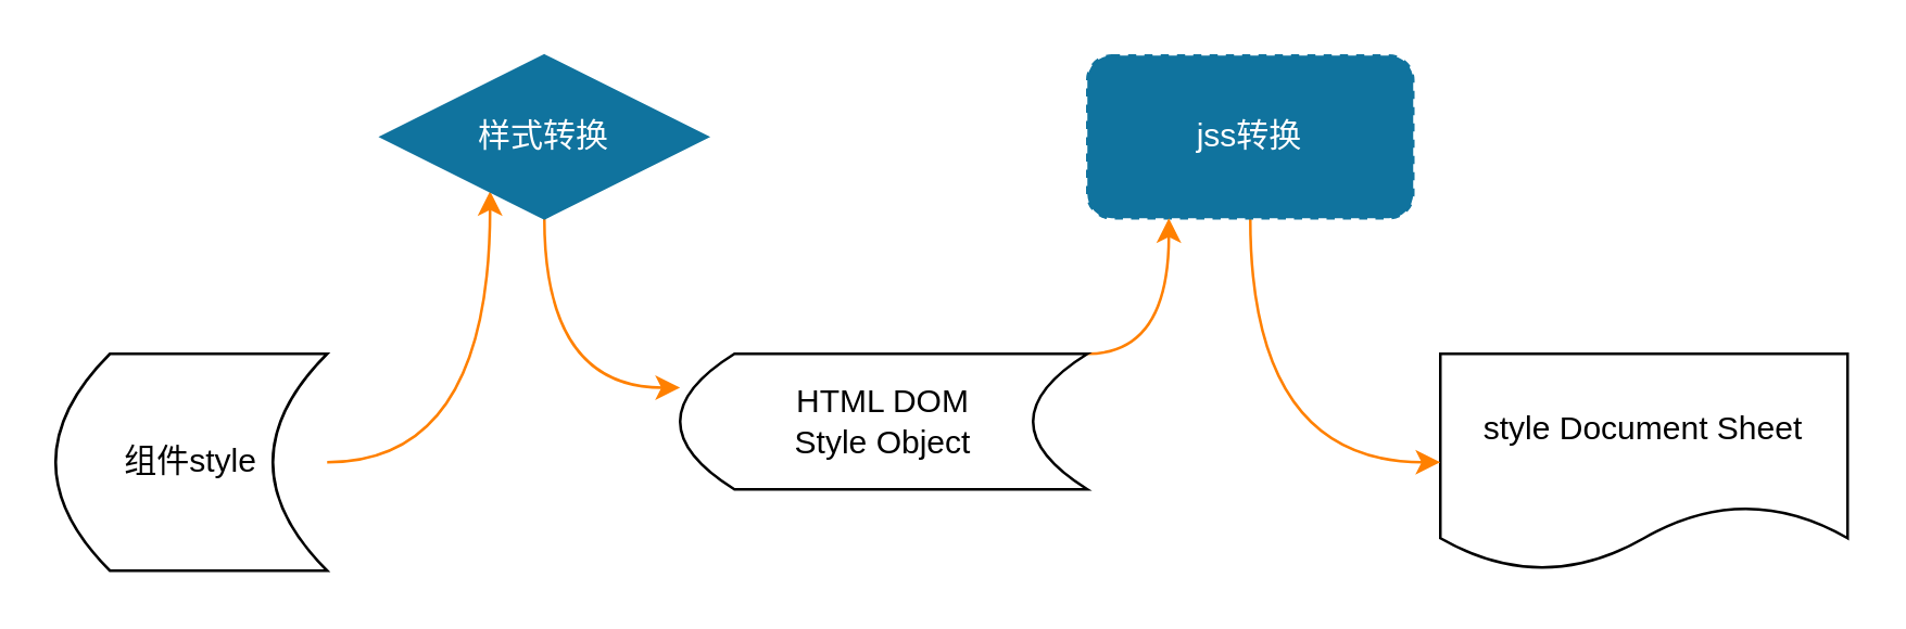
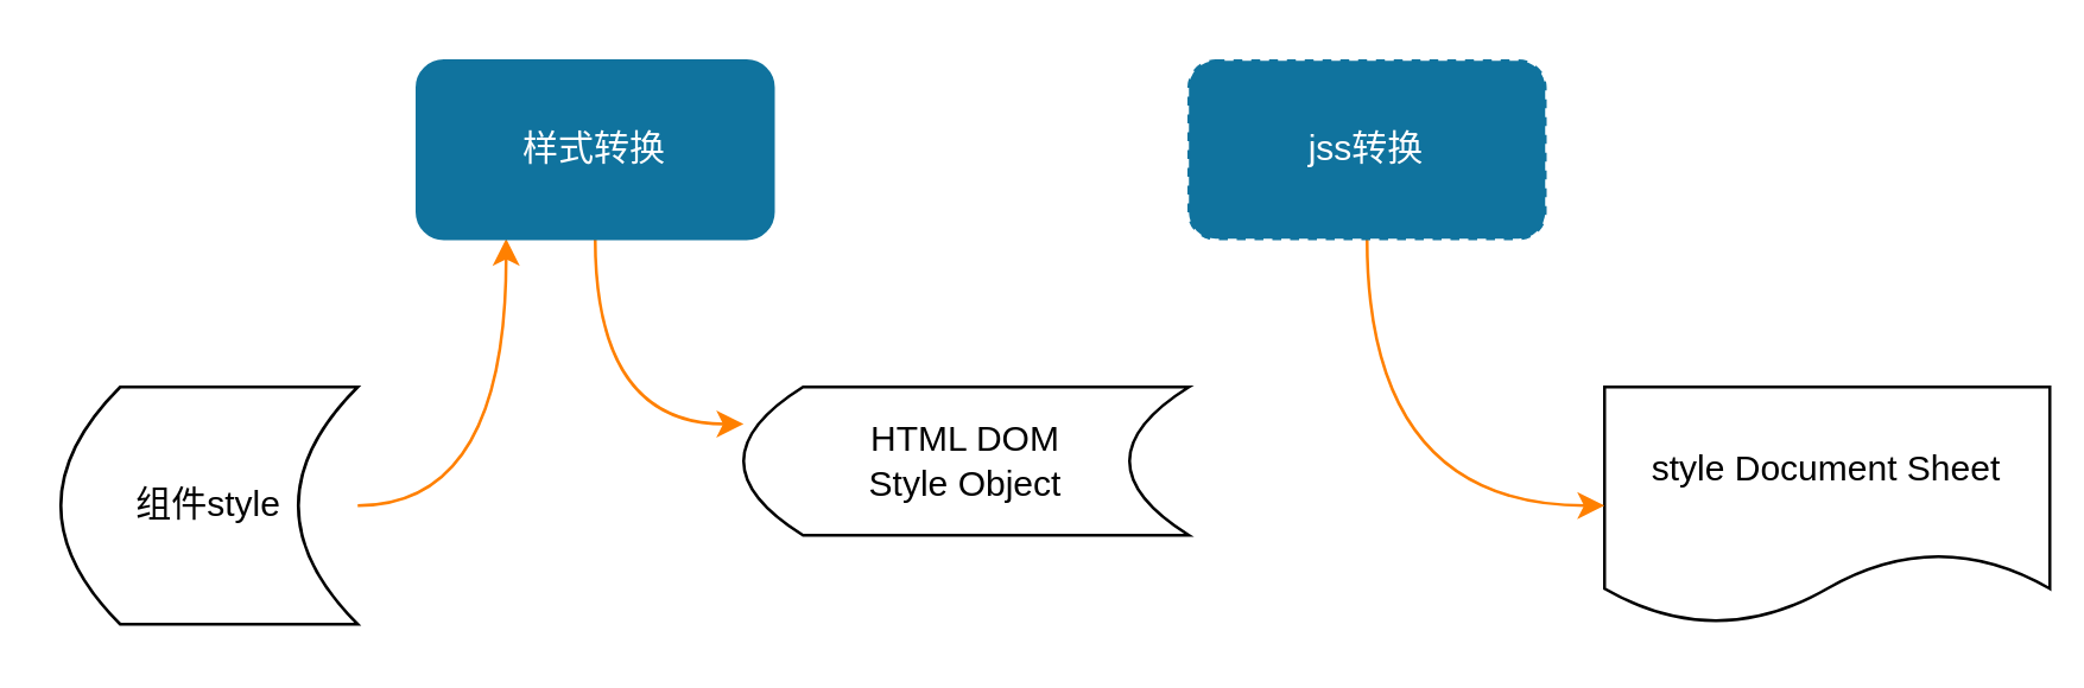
  <mxCell id="0" />
  <mxCell id="1" parent="0" />
- <mxCell id="2" value="style Document Sheet" style="shape=document;whiteSpace=wrap;html=1;boundedLbl=1;" vertex="1" parent="1"><mxGeometry x="530" y="130" width="150" height="80" as="geometry" /></mxCell>
+ <mxCell id="2" value="style Document Sheet" style="shape=document;whiteSpace=wrap;html=1;boundedLbl=1;" vertex="1" parent="1"><mxGeometry x="540" y="130" width="150" height="80" as="geometry" /></mxCell>
  <mxCell id="3" style="edgeStyle=orthogonalEdgeStyle;rounded=0;orthogonalLoop=1;jettySize=auto;html=1;exitX=1;exitY=0.5;exitDx=0;exitDy=0;entryX=0.25;entryY=1;entryDx=0;entryDy=0;fontColor=#FFFFFF;curved=1;strokeColor=#FF8000;" edge="1" parent="1" source="4" target="6"><mxGeometry relative="1" as="geometry" /></mxCell>
  <mxCell id="4" value="组件style" style="shape=dataStorage;whiteSpace=wrap;html=1;fixedSize=1;" vertex="1" parent="1"><mxGeometry x="20" y="130" width="100" height="80" as="geometry" /></mxCell>
  <mxCell id="5" style="edgeStyle=orthogonalEdgeStyle;curved=1;rounded=0;orthogonalLoop=1;jettySize=auto;html=1;exitX=0.5;exitY=1;exitDx=0;exitDy=0;entryX=0;entryY=0.25;entryDx=0;entryDy=0;fontColor=#FFFFFF;strokeColor=#FF8000;" edge="1" parent="1" source="6" target="10"><mxGeometry relative="1" as="geometry" /></mxCell>
- <mxCell id="6" value="样式转换" style="rhombus;whiteSpace=wrap;html=1;fillColor=#10739E;strokeColor=#10739e;fontColor=#FFFFFF;" vertex="1" parent="1"><mxGeometry x="140" y="20" width="120" height="60" as="geometry" /></mxCell>
+ <mxCell id="6" value="样式转换" style="rounded=1;whiteSpace=wrap;html=1;fillColor=#10739E;strokeColor=#10739e;fontColor=#FFFFFF;" vertex="1" parent="1"><mxGeometry x="140" y="20" width="120" height="60" as="geometry" /></mxCell>
  <mxCell id="7" style="edgeStyle=orthogonalEdgeStyle;curved=1;rounded=0;orthogonalLoop=1;jettySize=auto;html=1;exitX=0.5;exitY=1;exitDx=0;exitDy=0;entryX=0;entryY=0.5;entryDx=0;entryDy=0;fontColor=#FFFFFF;strokeColor=#FF8000;" edge="1" parent="1" source="8" target="2"><mxGeometry relative="1" as="geometry" /></mxCell>
  <mxCell id="8" value="jss转换" style="rounded=1;whiteSpace=wrap;html=1;fillColor=#10739E;strokeColor=#10739e;fontColor=#FFFFFF;dashed=1;" vertex="1" parent="1"><mxGeometry x="400" y="20" width="120" height="60" as="geometry" /></mxCell>
- <mxCell id="9" style="edgeStyle=orthogonalEdgeStyle;curved=1;rounded=0;orthogonalLoop=1;jettySize=auto;html=1;exitX=1;exitY=0;exitDx=0;exitDy=0;entryX=0.25;entryY=1;entryDx=0;entryDy=0;fontColor=#FFFFFF;strokeColor=#FF8000;" edge="1" parent="1" source="10" target="8"><mxGeometry relative="1" as="geometry"><Array as="points"><mxPoint x="430" y="130" /></Array></mxGeometry></mxCell>
  <mxCell id="10" value="HTML DOM &lt;br&gt;Style Object" style="shape=dataStorage;whiteSpace=wrap;html=1;fixedSize=1;" vertex="1" parent="1"><mxGeometry x="250" y="130" width="150" height="50" as="geometry" /></mxCell>
